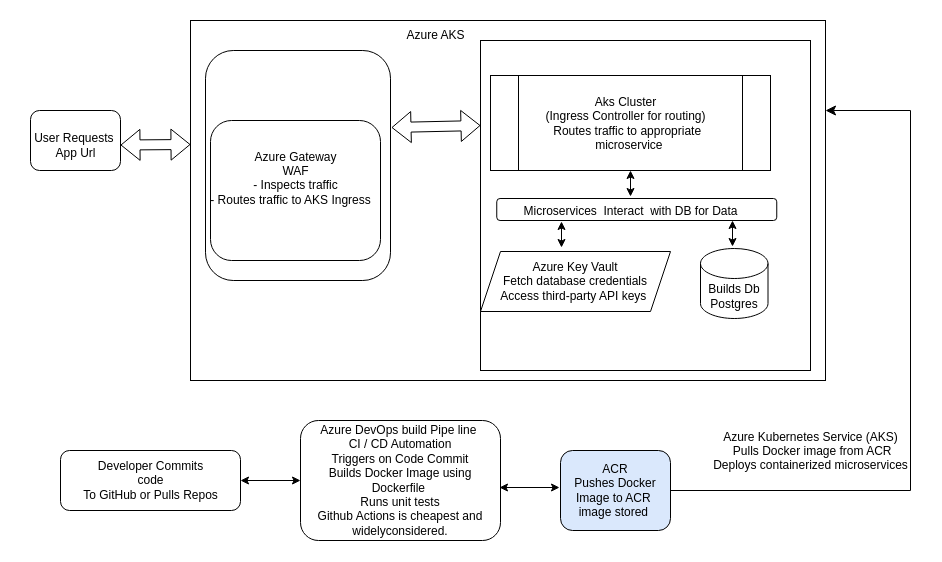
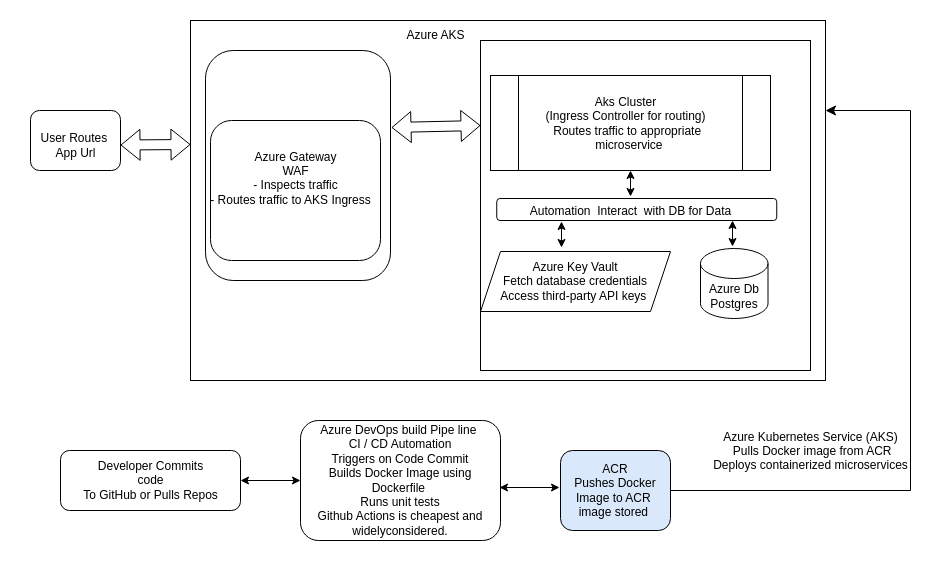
  <mxCell id="0" />
  <mxCell id="1" parent="0" />
  <mxCell id="2" value="" style="rounded=1;whiteSpace=wrap;html=1;" parent="1" vertex="1"><mxGeometry x="60" y="450" width="180" height="60" as="geometry" /></mxCell>
  <mxCell id="3" value="" style="rounded=0;whiteSpace=wrap;html=1;" parent="1" vertex="1"><mxGeometry x="190" y="20" width="635" height="360" as="geometry" /></mxCell>
  <mxCell id="4" value="Azure AKS" style="text;html=1;align=center;verticalAlign=middle;resizable=0;points=[];autosize=1;strokeColor=none;fillColor=none;" parent="1" vertex="1"><mxGeometry x="390" y="20" width="90" height="30" as="geometry" /></mxCell>
  <mxCell id="5" value="" style="rounded=1;whiteSpace=wrap;html=1;" parent="1" vertex="1"><mxGeometry x="205" y="50" width="185" height="230" as="geometry" /></mxCell>
  <mxCell id="6" value="" style="rounded=1;whiteSpace=wrap;html=1;" parent="1" vertex="1"><mxGeometry x="210" y="120" width="170" height="140" as="geometry" /></mxCell>
  <mxCell id="7" value="Azure Gateway&lt;div&gt;WAF&lt;/div&gt;&lt;div&gt;- Inspects traffic&lt;/div&gt;&lt;div&gt;- Routes traffic to AKS Ingress&amp;nbsp;&amp;nbsp;&amp;nbsp;&lt;/div&gt;&lt;div&gt;&lt;br&gt;&lt;/div&gt;" style="text;html=1;align=center;verticalAlign=middle;resizable=0;points=[];autosize=1;strokeColor=none;fillColor=none;" parent="1" vertex="1"><mxGeometry x="200" y="140" width="190" height="90" as="geometry" /></mxCell>
  <mxCell id="8" value="" style="whiteSpace=wrap;html=1;aspect=fixed;" parent="1" vertex="1"><mxGeometry x="480" y="40" width="330" height="330" as="geometry" /></mxCell>
  <mxCell id="9" value="" style="shape=flexArrow;endArrow=classic;startArrow=classic;html=1;exitX=-0.057;exitY=0.067;exitDx=0;exitDy=0;exitPerimeter=0;" parent="1" edge="1"><mxGeometry width="100" height="100" relative="1" as="geometry"><mxPoint x="391.01" y="127.01" as="sourcePoint" /><mxPoint x="480" y="125" as="targetPoint" /></mxGeometry></mxCell>
  <mxCell id="10" value="" style="shape=process;whiteSpace=wrap;html=1;backgroundOutline=1;" parent="1" vertex="1"><mxGeometry x="490" y="75" width="280" height="95" as="geometry" /></mxCell>
  <mxCell id="11" value="Aks Cluster&lt;div&gt;(Ingress Controller for routing)&lt;/div&gt;&lt;div&gt;&lt;div&gt;&amp;nbsp;Routes traffic to appropriate&lt;/div&gt;&lt;div&gt;&amp;nbsp; &amp;nbsp; microservice&lt;span style=&quot;background-color: transparent;&quot;&gt;&amp;nbsp;&amp;nbsp;&lt;/span&gt;&lt;/div&gt;&lt;/div&gt;" style="text;html=1;align=center;verticalAlign=middle;resizable=0;points=[];autosize=1;strokeColor=none;fillColor=none;" parent="1" vertex="1"><mxGeometry x="535" y="87.5" width="180" height="70" as="geometry" /></mxCell>
- <mxCell id="12" value="Builds Db&lt;br&gt;&lt;span style=&quot;background-color: transparent;&quot;&gt;Postgres&lt;/span&gt;" style="shape=cylinder3;whiteSpace=wrap;html=1;boundedLbl=1;backgroundOutline=1;size=15;" parent="1" vertex="1"><mxGeometry x="700" y="248" width="67.5" height="70" as="geometry" /></mxCell>
+ <mxCell id="12" value="Azure Db&lt;br&gt;&lt;span style=&quot;background-color: transparent;&quot;&gt;Postgres&lt;/span&gt;" style="shape=cylinder3;whiteSpace=wrap;html=1;boundedLbl=1;backgroundOutline=1;size=15;" parent="1" vertex="1"><mxGeometry x="700" y="248" width="67.5" height="70" as="geometry" /></mxCell>
  <mxCell id="13" value="Azure Key Vault&lt;div&gt;Fetch database credentials&lt;/div&gt;&lt;div&gt;Access third-party API keys&amp;nbsp;&lt;/div&gt;" style="shape=parallelogram;perimeter=parallelogramPerimeter;whiteSpace=wrap;html=1;fixedSize=1;" parent="1" vertex="1"><mxGeometry x="480" y="251" width="190" height="60" as="geometry" /></mxCell>
  <mxCell id="14" value="&lt;div&gt;Azure DevOps build Pipe line&amp;nbsp;&lt;/div&gt;&lt;div&gt;&lt;span style=&quot;background-color: transparent;&quot;&gt;CI / CD Automation&lt;/span&gt;&lt;/div&gt;&lt;div&gt;&lt;span style=&quot;background-color: transparent;&quot;&gt;&amp;nbsp;Triggers on Code Commit&amp;nbsp;&lt;/span&gt;&lt;/div&gt;&lt;div&gt;&lt;span style=&quot;background-color: transparent;&quot;&gt;Builds Docker Image using Dockerfile&amp;nbsp;&lt;/span&gt;&lt;/div&gt;&lt;div&gt;&lt;span style=&quot;background-color: transparent;&quot;&gt;Runs unit tests&lt;br&gt;Github Actions is cheapest and widelyconsidered.&lt;/span&gt;&lt;/div&gt;" style="rounded=1;whiteSpace=wrap;html=1;" parent="1" vertex="1"><mxGeometry x="300" y="420" width="200" height="120" as="geometry" /></mxCell>
  <mxCell id="15" value="" style="rounded=1;whiteSpace=wrap;html=1;" parent="1" vertex="1"><mxGeometry x="30" y="110" width="90" height="60" as="geometry" /></mxCell>
- <mxCell id="16" value="User Requests&amp;nbsp;&lt;br&gt;App Url" style="text;html=1;align=center;verticalAlign=middle;resizable=0;points=[];autosize=1;strokeColor=none;fillColor=none;" parent="1" vertex="1"><mxGeometry y="125" width="110" height="40" as="geometry" x="20" /></mxCell>
+ <mxCell id="16" value="User Routes&amp;nbsp;&lt;br&gt;App Url" style="text;html=1;align=center;verticalAlign=middle;resizable=0;points=[];autosize=1;strokeColor=none;fillColor=none;" parent="1" vertex="1"><mxGeometry y="125" width="110" height="40" as="geometry" x="20" /></mxCell>
  <mxCell id="17" value="" style="shape=flexArrow;endArrow=classic;startArrow=classic;html=1;" parent="1" edge="1"><mxGeometry width="100" height="100" relative="1" as="geometry"><mxPoint x="120" y="144.5" as="sourcePoint" /><mxPoint x="190" y="144" as="targetPoint" /></mxGeometry></mxCell>
  <mxCell id="18" value="" style="rounded=1;whiteSpace=wrap;html=1;" parent="1" vertex="1"><mxGeometry x="496.25" y="198" width="280" height="22" as="geometry" /></mxCell>
- <mxCell id="19" value="Microservices&amp;nbsp; Interact&amp;nbsp; with DB for Data" style="text;html=1;align=center;verticalAlign=middle;resizable=0;points=[];autosize=1;strokeColor=none;fillColor=none;" parent="1" vertex="1"><mxGeometry x="510" y="196" width="240" height="30" as="geometry" /></mxCell>
+ <mxCell id="19" value="Automation&amp;nbsp; Interact&amp;nbsp; with DB for Data" style="text;html=1;align=center;verticalAlign=middle;resizable=0;points=[];autosize=1;strokeColor=none;fillColor=none;" parent="1" vertex="1"><mxGeometry x="510" y="196" width="240" height="30" as="geometry" /></mxCell>
  <mxCell id="20" value="" style="endArrow=classic;startArrow=classic;html=1;entryX=0.5;entryY=1;entryDx=0;entryDy=0;" parent="1" source="19" target="10" edge="1"><mxGeometry width="50" height="50" relative="1" as="geometry"><mxPoint x="520" y="220" as="sourcePoint" /><mxPoint x="570" y="170" as="targetPoint" /></mxGeometry></mxCell>
  <mxCell id="21" value="" style="endArrow=classic;startArrow=classic;html=1;entryX=0.5;entryY=1;entryDx=0;entryDy=0;" parent="1" edge="1"><mxGeometry width="50" height="50" relative="1" as="geometry"><mxPoint x="561" y="247" as="sourcePoint" /><mxPoint x="561" y="221" as="targetPoint" /></mxGeometry></mxCell>
  <mxCell id="22" value="" style="endArrow=classic;startArrow=classic;html=1;entryX=0.5;entryY=1;entryDx=0;entryDy=0;" parent="1" edge="1"><mxGeometry width="50" height="50" relative="1" as="geometry"><mxPoint x="732" y="246" as="sourcePoint" /><mxPoint x="732" y="220" as="targetPoint" /></mxGeometry></mxCell>
  <mxCell id="23" value="Developer Commits&lt;div&gt;code&lt;/div&gt;&lt;div&gt;To GitHub or Pulls Repos&lt;/div&gt;" style="text;html=1;align=center;verticalAlign=middle;resizable=0;points=[];autosize=1;strokeColor=none;fillColor=none;" parent="1" vertex="1"><mxGeometry x="70" y="450" width="160" height="60" as="geometry" /></mxCell>
  <mxCell id="24" value="" style="endArrow=classic;startArrow=classic;html=1;entryX=0;entryY=0.5;entryDx=0;entryDy=0;" parent="1" edge="1"><mxGeometry width="50" height="50" relative="1" as="geometry"><mxPoint x="240" y="480" as="sourcePoint" /><mxPoint x="300" y="480" as="targetPoint" /></mxGeometry></mxCell>
  <mxCell id="25" value="ACR&lt;div&gt;Pushes Docker Image to ACR&amp;nbsp;&lt;/div&gt;&lt;div&gt;image stored&amp;nbsp;&lt;/div&gt;" style="rounded=1;whiteSpace=wrap;html=1;fillColor=#dae8fc;" parent="1" vertex="1"><mxGeometry x="560" y="450" width="110" height="80" as="geometry" /></mxCell>
  <mxCell id="26" value="" style="endArrow=classic;startArrow=classic;html=1;entryX=0;entryY=0.5;entryDx=0;entryDy=0;" parent="1" edge="1"><mxGeometry width="50" height="50" relative="1" as="geometry"><mxPoint x="499" y="487" as="sourcePoint" /><mxPoint x="559" y="487" as="targetPoint" /></mxGeometry></mxCell>
  <mxCell id="27" value="" style="edgeStyle=segmentEdgeStyle;endArrow=classic;html=1;curved=0;rounded=0;endSize=8;startSize=8;sourcePerimeterSpacing=0;targetPerimeterSpacing=0;entryX=1;entryY=0.25;entryDx=0;entryDy=0;exitX=1;exitY=0.5;exitDx=0;exitDy=0;exitPerimeter=0;" parent="1" source="25" target="3" edge="1"><mxGeometry width="100" relative="1" as="geometry"><mxPoint x="680" y="490" as="sourcePoint" /><mxPoint x="780" y="530" as="targetPoint" /><Array as="points"><mxPoint x="910" y="490" /><mxPoint x="910" y="110" /></Array></mxGeometry></mxCell>
  <mxCell id="28" value="Azure Kubernetes Service (AKS)&lt;div&gt;&amp;nbsp;Pulls Docker image from ACR&lt;/div&gt;&lt;div&gt;Deploys containerized microservices&lt;/div&gt;&lt;div&gt;&lt;br&gt;&lt;/div&gt;&lt;div&gt;&lt;br&gt;&lt;/div&gt;" style="text;html=1;align=center;verticalAlign=middle;resizable=0;points=[];autosize=1;strokeColor=none;fillColor=none;" parent="1" vertex="1"><mxGeometry x="700" y="420" width="220" height="90" as="geometry" /></mxCell>
